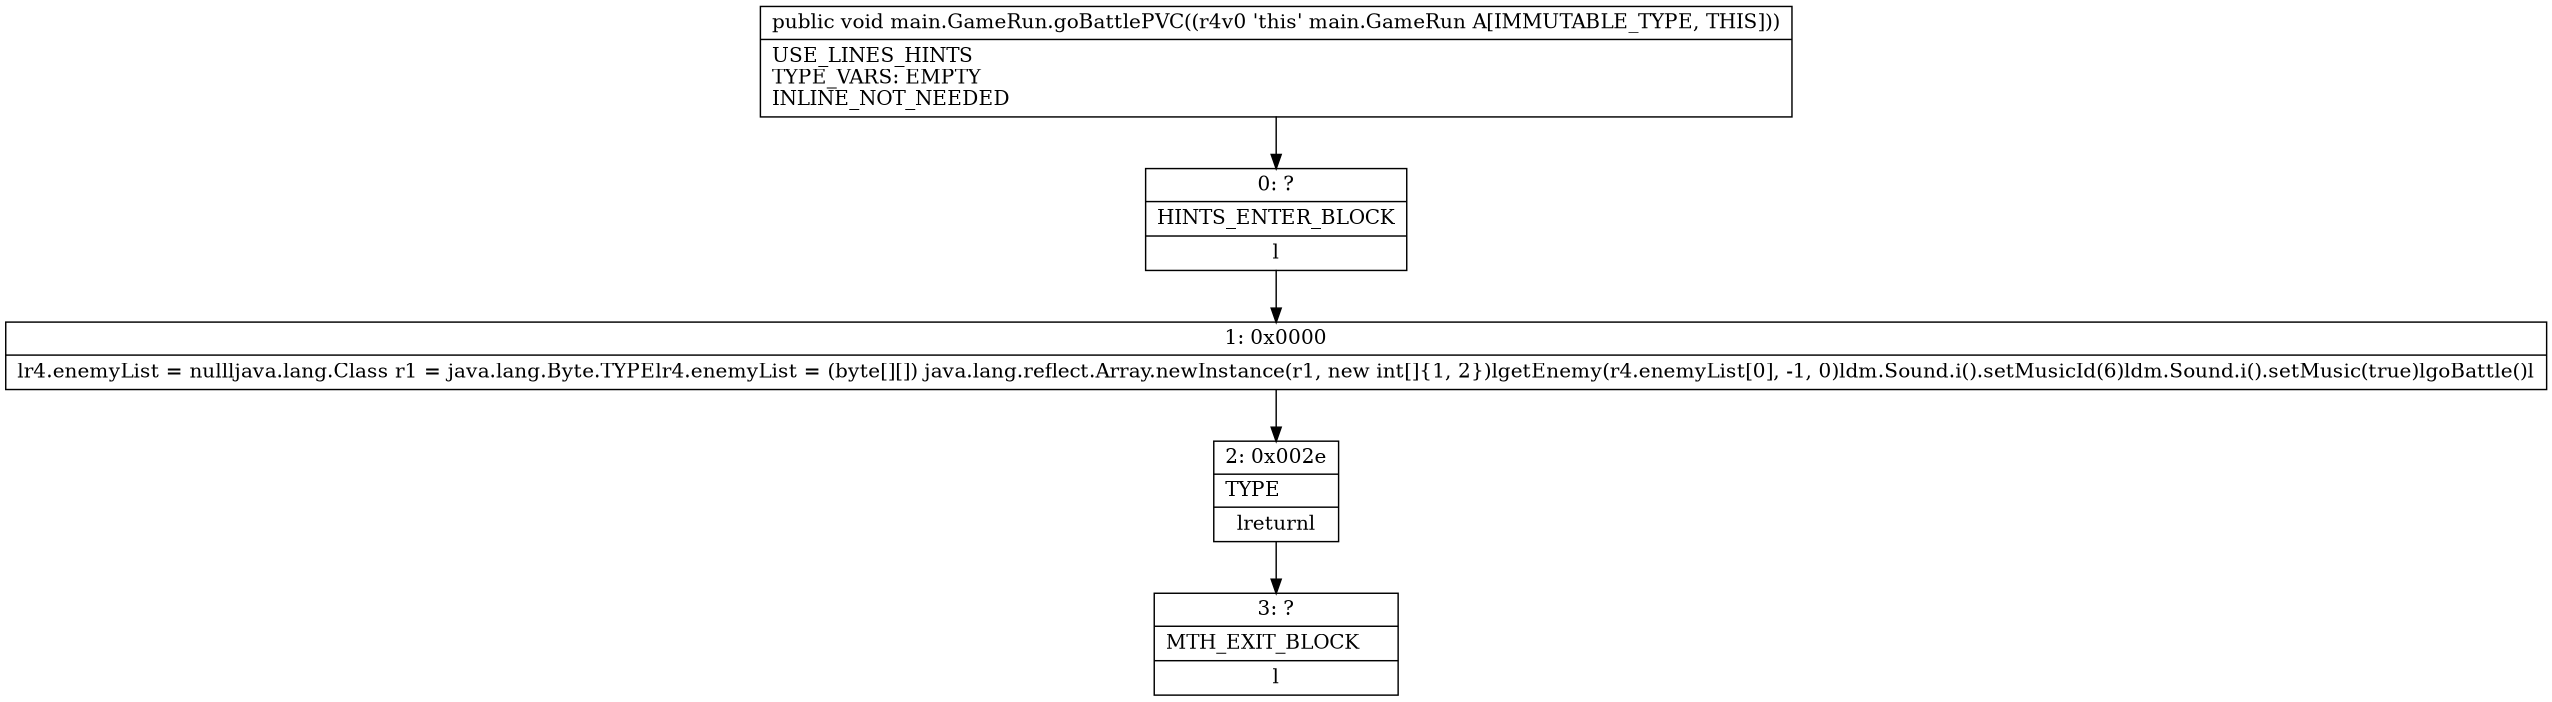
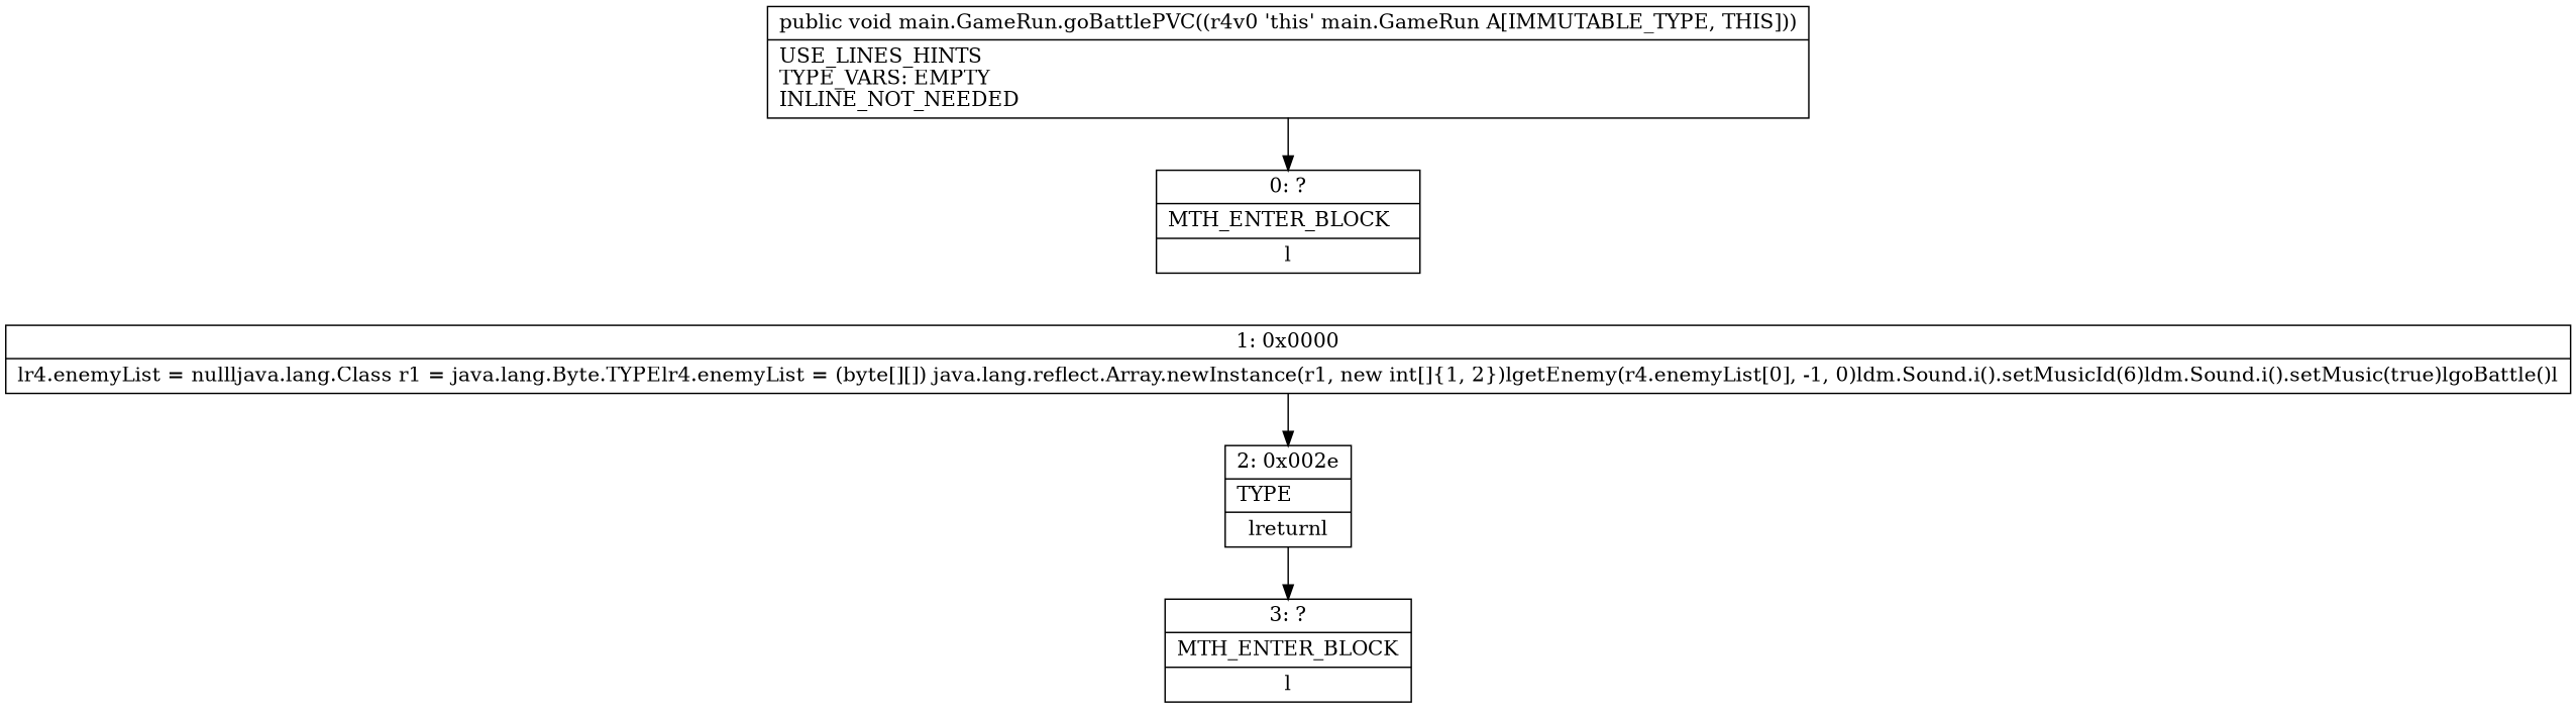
  digraph {
    node [shape=record]
-   n1 [label="{0\:\ ?|HINTS_ENTER_BLOCK\l|l}"]
+   n1 [label="{0\:\ ?|MTH_ENTER_BLOCK\l|l}"]
    n2 [label="{1\:\ 0x0000|lr4.enemyList = nullljava.lang.Class r1 = java.lang.Byte.TYPElr4.enemyList = (byte[][]) java.lang.reflect.Array.newInstance(r1, new int[]\{1, 2\})lgetEnemy(r4.enemyList[0], \-1, 0)ldm.Sound.i().setMusicId(6)ldm.Sound.i().setMusic(true)lgoBattle()l}"]
    n3 [label="{2\:\ 0x002e|TYPE\l|lreturnl}"]
-   n4 [label="{3\:\ ?|MTH_EXIT_BLOCK\l|l}"]
+   n4 [label="{3\:\ ?|MTH_ENTER_BLOCK\l|l}"]
    n5 [label="{public void main.GameRun.goBattlePVC((r4v0 'this' main.GameRun A[IMMUTABLE_TYPE, THIS]))  | USE_LINES_HINTS\lTYPE_VARS: EMPTY\lINLINE_NOT_NEEDED\l}"]
-   n1 -> n2
    n2 -> n3
    n3 -> n4
    n5 -> n1
  }
